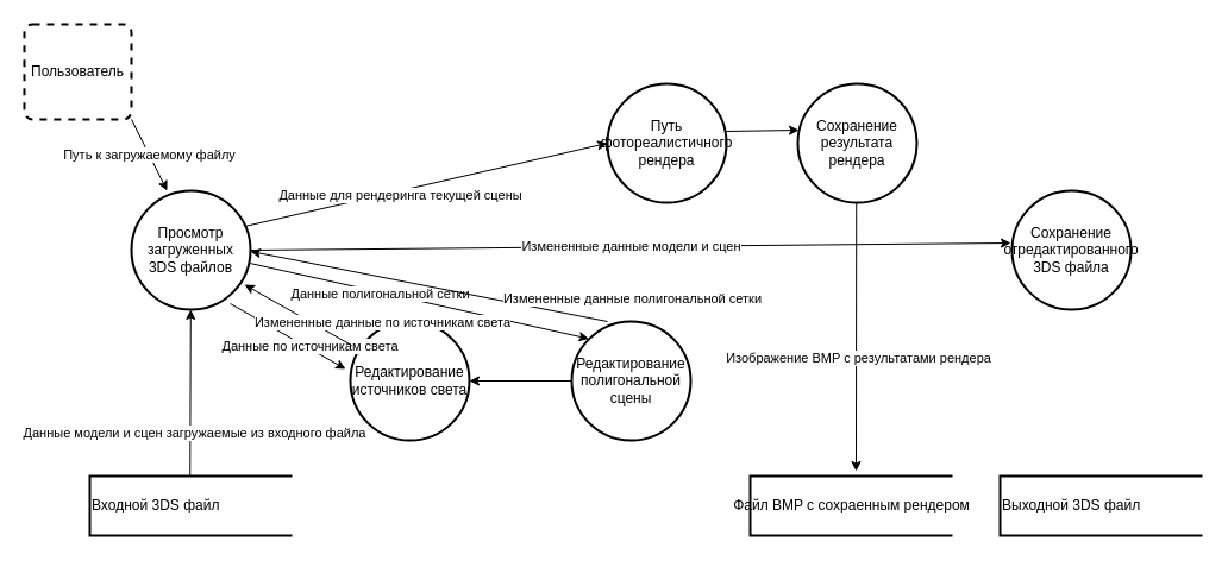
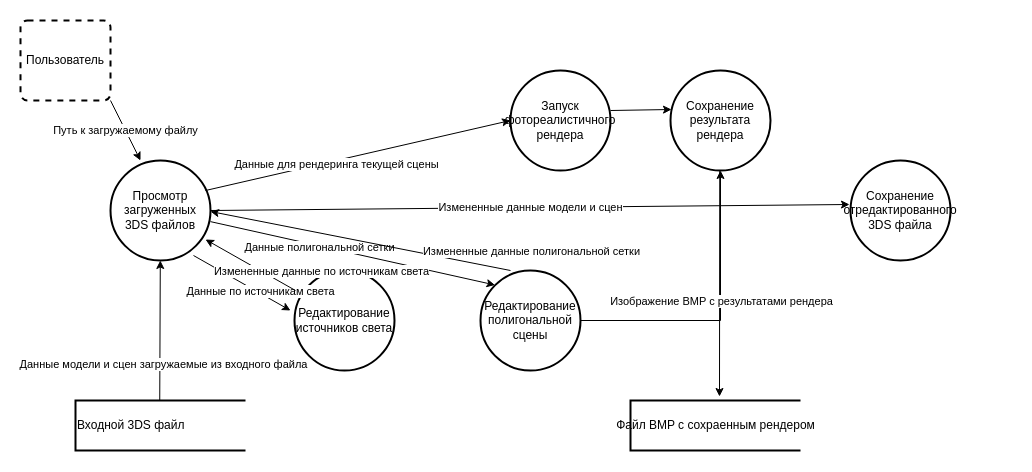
  <mxCell id="0" />
  <mxCell id="1" parent="0" />
  <mxCell id="2" value="Входной 3DS файл" style="strokeWidth=2;html=1;shape=mxgraph.flowchart.annotation_1;align=left;pointerEvents=1;" vertex="1" parent="1"><mxGeometry x="75" y="400" width="170" height="50" as="geometry" /></mxCell>
  <mxCell id="3" value="Пользователь" style="rounded=1;whiteSpace=wrap;html=1;absoluteArcSize=1;arcSize=14;strokeWidth=2;dashed=1;" vertex="1" parent="1"><mxGeometry x="20" y="20" width="90" height="80" as="geometry" /></mxCell>
  <mxCell id="4" value="Просмотр загруженных 3DS файлов" style="strokeWidth=2;html=1;shape=mxgraph.flowchart.start_2;whiteSpace=wrap;" vertex="1" parent="1"><mxGeometry x="110" y="160" width="100" height="100" as="geometry" /></mxCell>
- <mxCell id="5" value="" style="edgeStyle=orthogonalEdgeStyle;rounded=0;orthogonalLoop=1;jettySize=auto;html=1;" edge="1" parent="1" source="6" target="7"><mxGeometry relative="1" as="geometry" /></mxCell>
+ <mxCell id="5" value="" style="edgeStyle=orthogonalEdgeStyle;rounded=0;orthogonalLoop=1;jettySize=auto;html=1;" edge="1" parent="1" source="6" target="10"><mxGeometry relative="1" as="geometry" /></mxCell>
  <mxCell id="6" value="Редактирование полигональной сцены" style="strokeWidth=2;html=1;shape=mxgraph.flowchart.start_2;whiteSpace=wrap;" vertex="1" parent="1"><mxGeometry x="480" y="270" width="100" height="100" as="geometry" /></mxCell>
  <mxCell id="7" value="Редактирование источников света" style="strokeWidth=2;html=1;shape=mxgraph.flowchart.start_2;whiteSpace=wrap;" vertex="1" parent="1"><mxGeometry x="294" y="270" width="100" height="100" as="geometry" /></mxCell>
- <mxCell id="8" value="Путь фотореалистичного рендера" style="strokeWidth=2;html=1;shape=mxgraph.flowchart.start_2;whiteSpace=wrap;" vertex="1" parent="1"><mxGeometry x="510" y="70" width="100" height="100" as="geometry" /></mxCell>
+ <mxCell id="8" value="Запуск фотореалистичного рендера" style="strokeWidth=2;html=1;shape=mxgraph.flowchart.start_2;whiteSpace=wrap;" vertex="1" parent="1"><mxGeometry x="510" y="70" width="100" height="100" as="geometry" /></mxCell>
  <mxCell id="9" value="&lt;div align=&quot;center&quot;&gt;Файл BMP с сохраенным рендером&lt;/div&gt;" style="strokeWidth=2;html=1;shape=mxgraph.flowchart.annotation_1;align=center;pointerEvents=1;" vertex="1" parent="1"><mxGeometry x="630" y="400" width="170" height="50" as="geometry" /></mxCell>
  <mxCell id="10" value="Сохранение результата рендера" style="strokeWidth=2;html=1;shape=mxgraph.flowchart.start_2;whiteSpace=wrap;" vertex="1" parent="1"><mxGeometry x="670" y="70" width="100" height="100" as="geometry" /></mxCell>
  <mxCell id="11" value="Сохранение отредактированного 3DS файла" style="strokeWidth=2;html=1;shape=mxgraph.flowchart.start_2;whiteSpace=wrap;" vertex="1" parent="1"><mxGeometry x="850" y="160" width="100" height="100" as="geometry" /></mxCell>
- <mxCell id="12" value="Выходной 3DS файл" style="strokeWidth=2;html=1;shape=mxgraph.flowchart.annotation_1;align=left;pointerEvents=1;" vertex="1" parent="1"><mxGeometry x="840" y="400" width="170" height="50" as="geometry" /></mxCell>
  <mxCell id="13" value="Путь к загружаемому файлу" style="endArrow=classic;html=1;exitX=1;exitY=1;exitDx=0;exitDy=0;entryX=0.3;entryY=0;entryDx=0;entryDy=0;entryPerimeter=0;" edge="1" parent="1" source="3" target="4"><mxGeometry width="50" height="50" relative="1" as="geometry"><mxPoint x="370" y="240" as="sourcePoint" /><mxPoint x="130" y="160" as="targetPoint" /></mxGeometry></mxCell>
  <mxCell id="14" value="" style="endArrow=classic;html=1;exitX=0.83;exitY=0.95;exitDx=0;exitDy=0;exitPerimeter=0;" edge="1" parent="1" source="4"><mxGeometry width="50" height="50" relative="1" as="geometry"><mxPoint x="370" y="240" as="sourcePoint" /><mxPoint x="290" y="310" as="targetPoint" /></mxGeometry></mxCell>
  <mxCell id="15" value="Данные по источникам света" style="edgeLabel;html=1;align=center;verticalAlign=middle;resizable=0;points=[];" vertex="1" connectable="0" parent="14"><mxGeometry x="-0.228" y="-1" relative="1" as="geometry"><mxPoint x="30" y="13" as="offset" /></mxGeometry></mxCell>
  <mxCell id="16" value="" style="endArrow=classic;html=1;entryX=0.145;entryY=0.145;entryDx=0;entryDy=0;entryPerimeter=0;" edge="1" parent="1" source="4" target="6"><mxGeometry width="50" height="50" relative="1" as="geometry"><mxPoint x="214" y="244" as="sourcePoint" /><mxPoint x="268" y="278" as="targetPoint" /></mxGeometry></mxCell>
  <mxCell id="17" value="Данные полигональной сетки" style="edgeLabel;html=1;align=center;verticalAlign=middle;resizable=0;points=[];" vertex="1" connectable="0" parent="16"><mxGeometry x="-0.24" y="-1" relative="1" as="geometry"><mxPoint as="offset" /></mxGeometry></mxCell>
  <mxCell id="18" value="" style="endArrow=classic;html=1;entryX=0;entryY=0.5;entryDx=0;entryDy=0;entryPerimeter=0;" edge="1" parent="1" target="8"><mxGeometry width="50" height="50" relative="1" as="geometry"><mxPoint x="205" y="190.001" as="sourcePoint" /><mxPoint x="420" y="238.68" as="targetPoint" /></mxGeometry></mxCell>
  <mxCell id="19" value="Данные для рендеринга текущей сцены" style="edgeLabel;html=1;align=center;verticalAlign=middle;resizable=0;points=[];" vertex="1" connectable="0" parent="18"><mxGeometry x="-0.152" y="-3" relative="1" as="geometry"><mxPoint as="offset" /></mxGeometry></mxCell>
  <mxCell id="20" value="" style="endArrow=classic;html=1;entryX=0.01;entryY=0.39;entryDx=0;entryDy=0;entryPerimeter=0;" edge="1" parent="1" target="10"><mxGeometry width="50" height="50" relative="1" as="geometry"><mxPoint x="610" y="110.001" as="sourcePoint" /><mxPoint x="915" y="40" as="targetPoint" /></mxGeometry></mxCell>
  <mxCell id="21" value="Измененные данные модели и сцен" style="endArrow=classic;html=1;entryX=-0.01;entryY=0.44;entryDx=0;entryDy=0;entryPerimeter=0;" edge="1" parent="1" target="11"><mxGeometry width="50" height="50" relative="1" as="geometry"><mxPoint x="210" y="210.001" as="sourcePoint" /><mxPoint x="515" y="140" as="targetPoint" /></mxGeometry></mxCell>
  <mxCell id="22" value="" style="endArrow=classic;html=1;" edge="1" parent="1" target="4"><mxGeometry width="50" height="50" relative="1" as="geometry"><mxPoint x="159.244" y="400" as="sourcePoint" /><mxPoint x="160.76" y="542" as="targetPoint" /></mxGeometry></mxCell>
  <mxCell id="23" value="Данные модели и сцен загружаемые из входного файла" style="edgeLabel;html=1;align=center;verticalAlign=middle;resizable=0;points=[];" vertex="1" connectable="0" parent="22"><mxGeometry x="-0.471" y="-3" relative="1" as="geometry"><mxPoint as="offset" /></mxGeometry></mxCell>
  <mxCell id="24" value="" style="endArrow=classic;html=1;" edge="1" parent="1"><mxGeometry width="50" height="50" relative="1" as="geometry"><mxPoint x="719.244" y="170" as="sourcePoint" /><mxPoint x="719" y="396" as="targetPoint" /></mxGeometry></mxCell>
  <mxCell id="25" value="Изображение BMP c результатами рендера" style="edgeLabel;html=1;align=center;verticalAlign=middle;resizable=0;points=[];" vertex="1" connectable="0" parent="24"><mxGeometry x="0.15" y="1" relative="1" as="geometry"><mxPoint as="offset" /></mxGeometry></mxCell>
  <mxCell id="26" value="" style="endArrow=classic;html=1;entryX=0.95;entryY=0.79;entryDx=0;entryDy=0;entryPerimeter=0;" edge="1" parent="1" target="4"><mxGeometry width="50" height="50" relative="1" as="geometry"><mxPoint x="295" y="290" as="sourcePoint" /><mxPoint x="194" y="250" as="targetPoint" /></mxGeometry></mxCell>
  <mxCell id="27" value="Измененные данные по источникам света" style="edgeLabel;html=1;align=center;verticalAlign=middle;resizable=0;points=[];" vertex="1" connectable="0" parent="26"><mxGeometry x="-0.257" y="1" relative="1" as="geometry"><mxPoint x="59" y="-2" as="offset" /></mxGeometry></mxCell>
  <mxCell id="28" value="" style="endArrow=classic;html=1;exitX=0.3;exitY=0;exitDx=0;exitDy=0;exitPerimeter=0;" edge="1" parent="1" source="6"><mxGeometry width="50" height="50" relative="1" as="geometry"><mxPoint x="311" y="270" as="sourcePoint" /><mxPoint x="210" y="211" as="targetPoint" /></mxGeometry></mxCell>
  <mxCell id="29" value="Измененные данные полигональной сетки" style="edgeLabel;html=1;align=center;verticalAlign=middle;resizable=0;points=[];" vertex="1" connectable="0" parent="28"><mxGeometry x="-0.527" relative="1" as="geometry"><mxPoint x="91" y="-6" as="offset" /></mxGeometry></mxCell>
